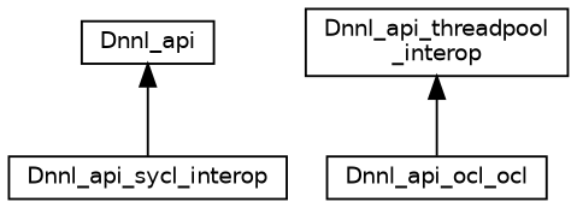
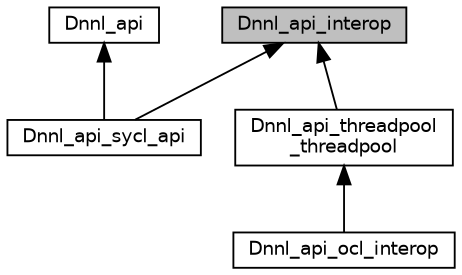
  digraph {
    rankdir=TB
    node [color=black fillcolor=white fontname=Helvetica fontsize=10 shape=box style=filled]
    edge [dir=back fontname=Helvetica fontsize=10 labelfontname=Helvetica labelfontsize=10 shape=plaintext style=solid]
-   n2 [height=0.2 label=Dnnl_api_sycl_interop width=0.4]
-   n3 [height=0.2 label="Dnnl_api_threadpool\l_interop" width=0.4]
-   n4 [height=0.2 label=Dnnl_api_ocl_ocl width=0.4]
+   n1 [fillcolor=grey75 fontcolor=black height=0.2 label=Dnnl_api_interop width=0.4]
+   n2 [height=0.2 label=Dnnl_api_sycl_api width=0.4]
+   n3 [height=0.2 label="Dnnl_api_threadpool\l_threadpool" width=0.4]
+   n4 [height=0.2 label=Dnnl_api_ocl_interop width=0.4]
    n5 [height=0.2 label=Dnnl_api width=0.4]
+   n1 -> n2
+   n1 -> n3
    n3 -> n4
    n5 -> n2
  }
